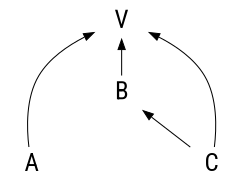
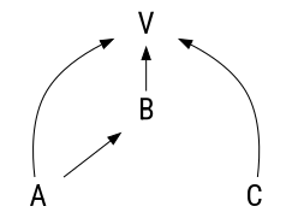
  digraph {
    fontname="Roboto Condensed"
    nodesep=1.5
    rankdir=BT
    node [fontname="Roboto Condensed" fontsize=24 shape=plaintext]
    edge [fontname="Roboto Condensed"]
    V [height=.1]
    A [height=.1]
    B [height=.1]
    C [height=.1]
    A -> V
    B -> V
    C -> V
-   C -> B
+   A -> B
  }
